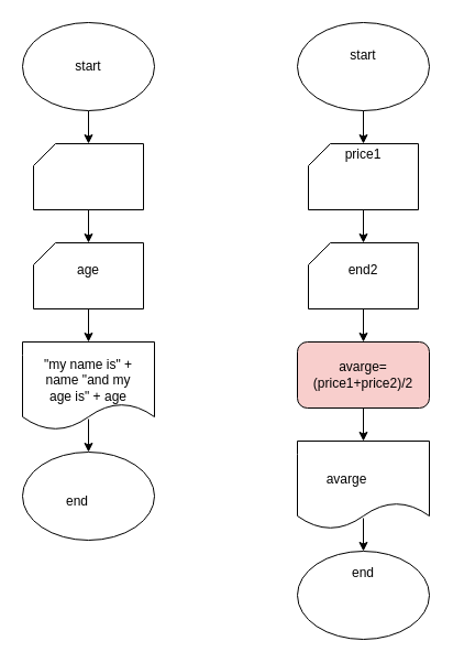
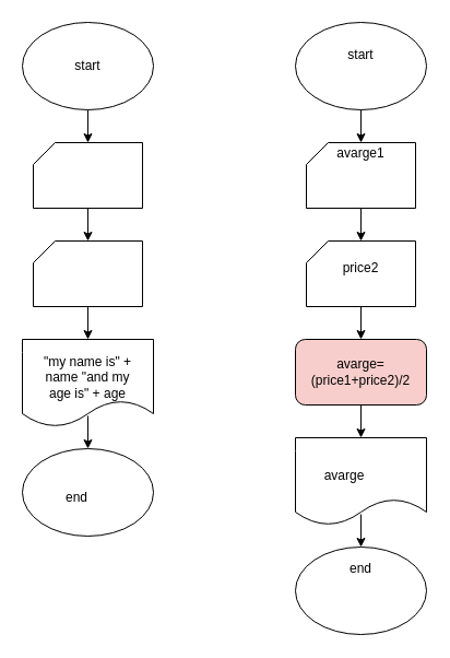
  <mxCell id="0" />
  <mxCell id="1" parent="0" />
  <mxCell id="2" style="edgeStyle=orthogonalEdgeStyle;rounded=0;orthogonalLoop=1;jettySize=auto;html=1;exitX=0.5;exitY=1;exitDx=0;exitDy=0;" parent="1" source="3" edge="1"><mxGeometry relative="1" as="geometry"><mxPoint x="80" y="130" as="targetPoint" /></mxGeometry></mxCell>
  <mxCell id="3" value="start" style="ellipse;whiteSpace=wrap;html=1;" parent="1" vertex="1"><mxGeometry x="20" y="20" width="120" height="80" as="geometry" /></mxCell>
  <mxCell id="4" value="" style="verticalLabelPosition=bottom;verticalAlign=top;html=1;shape=card;whiteSpace=wrap;size=20;arcSize=12;" parent="1" vertex="1"><mxGeometry x="30" y="130" width="100" height="60" as="geometry" /></mxCell>
  <mxCell id="5" value="" style="verticalLabelPosition=bottom;verticalAlign=top;html=1;shape=card;whiteSpace=wrap;size=20;arcSize=12;" parent="1" vertex="1"><mxGeometry x="30" y="220" width="100" height="60" as="geometry" /></mxCell>
- <mxCell id="6" value="age" style="text;html=1;align=center;verticalAlign=middle;whiteSpace=wrap;rounded=0;" parent="1" vertex="1"><mxGeometry x="50" y="230" width="60" height="30" as="geometry" /></mxCell>
  <mxCell id="7" value="" style="endArrow=classic;html=1;rounded=0;exitX=0.5;exitY=1;exitDx=0;exitDy=0;exitPerimeter=0;" parent="1" source="5" edge="1"><mxGeometry width="50" height="50" relative="1" as="geometry"><mxPoint x="80" y="320" as="sourcePoint" /><mxPoint x="80" y="310" as="targetPoint" /></mxGeometry></mxCell>
  <mxCell id="8" value="" style="shape=document;whiteSpace=wrap;html=1;boundedLbl=1;" parent="1" vertex="1"><mxGeometry x="20" y="310" width="120" height="80" as="geometry" /></mxCell>
  <mxCell id="9" value="&quot;my name is&quot; + name &quot;and my age is&quot; + age" style="text;html=1;align=center;verticalAlign=middle;whiteSpace=wrap;rounded=0;" parent="1" vertex="1"><mxGeometry x="30" y="330" width="100" height="30" as="geometry" /></mxCell>
  <mxCell id="10" value="" style="ellipse;whiteSpace=wrap;html=1;" parent="1" vertex="1"><mxGeometry x="20" y="410" width="120" height="80" as="geometry" /></mxCell>
  <mxCell id="11" value="end" style="text;html=1;align=center;verticalAlign=middle;whiteSpace=wrap;rounded=0;" parent="1" vertex="1"><mxGeometry x="40" y="440" width="60" height="30" as="geometry" /></mxCell>
  <mxCell id="12" value="" style="ellipse;whiteSpace=wrap;html=1;" parent="1" vertex="1"><mxGeometry x="270" y="20" width="120" height="80" as="geometry" /></mxCell>
  <mxCell id="13" value="start" style="text;html=1;align=center;verticalAlign=middle;whiteSpace=wrap;rounded=0;" parent="1" vertex="1"><mxGeometry x="300" y="35" width="60" height="30" as="geometry" /></mxCell>
  <mxCell id="14" value="" style="ellipse;whiteSpace=wrap;html=1;" parent="1" vertex="1"><mxGeometry x="270" y="500" width="120" height="80" as="geometry" /></mxCell>
  <mxCell id="15" value="end" style="text;html=1;align=center;verticalAlign=middle;whiteSpace=wrap;rounded=0;" parent="1" vertex="1"><mxGeometry x="300" y="505" width="60" height="30" as="geometry" /></mxCell>
  <mxCell id="16" value="" style="endArrow=classic;html=1;rounded=0;exitX=0.5;exitY=1;exitDx=0;exitDy=0;" parent="1" source="12" target="17" edge="1"><mxGeometry width="50" height="50" relative="1" as="geometry"><mxPoint x="305" y="140" as="sourcePoint" /><mxPoint x="330" y="120" as="targetPoint" /></mxGeometry></mxCell>
  <mxCell id="17" value="" style="verticalLabelPosition=bottom;verticalAlign=top;html=1;shape=card;whiteSpace=wrap;size=20;arcSize=12;" parent="1" vertex="1"><mxGeometry x="280" y="130" width="100" height="60" as="geometry" /></mxCell>
- <mxCell id="18" value="price1" style="text;html=1;align=center;verticalAlign=middle;whiteSpace=wrap;rounded=0;" parent="1" vertex="1"><mxGeometry x="300" y="125" width="60" height="30" as="geometry" /></mxCell>
+ <mxCell id="18" value="avarge1" style="text;html=1;align=center;verticalAlign=middle;whiteSpace=wrap;rounded=0;" parent="1" vertex="1"><mxGeometry x="300" y="125" width="60" height="30" as="geometry" /></mxCell>
  <mxCell id="19" value="" style="verticalLabelPosition=bottom;verticalAlign=top;html=1;shape=card;whiteSpace=wrap;size=20;arcSize=12;" parent="1" vertex="1"><mxGeometry x="280" y="220" width="100" height="60" as="geometry" /></mxCell>
- <mxCell id="20" value="end2" style="text;html=1;align=center;verticalAlign=middle;whiteSpace=wrap;rounded=0;" parent="1" vertex="1"><mxGeometry x="300" y="230" width="60" height="30" as="geometry" /></mxCell>
+ <mxCell id="20" value="price2" style="text;html=1;align=center;verticalAlign=middle;whiteSpace=wrap;rounded=0;" parent="1" vertex="1"><mxGeometry x="300" y="230" width="60" height="30" as="geometry" /></mxCell>
  <mxCell id="21" value="avarge=(price1+price2)/2" style="rounded=1;whiteSpace=wrap;html=1;fillColor=#f8cecc;" parent="1" vertex="1"><mxGeometry x="270" y="310" width="120" height="60" as="geometry" /></mxCell>
  <mxCell id="22" value="" style="endArrow=classic;html=1;rounded=0;entryX=0.5;entryY=0;entryDx=0;entryDy=0;" parent="1" source="19" target="21" edge="1"><mxGeometry width="50" height="50" relative="1" as="geometry"><mxPoint x="290" y="260" as="sourcePoint" /><mxPoint x="340" y="280" as="targetPoint" /></mxGeometry></mxCell>
  <mxCell id="23" value="" style="shape=document;whiteSpace=wrap;html=1;boundedLbl=1;" parent="1" vertex="1"><mxGeometry x="270" y="400" width="120" height="80" as="geometry" /></mxCell>
  <mxCell id="24" value="" style="endArrow=classic;html=1;rounded=0;entryX=0.5;entryY=0;entryDx=0;entryDy=0;exitX=0.5;exitY=1;exitDx=0;exitDy=0;" parent="1" source="21" target="23" edge="1"><mxGeometry width="50" height="50" relative="1" as="geometry"><mxPoint x="290" y="360" as="sourcePoint" /><mxPoint x="340" y="310" as="targetPoint" /></mxGeometry></mxCell>
  <mxCell id="25" value="avarge" style="text;html=1;align=center;verticalAlign=middle;whiteSpace=wrap;rounded=0;" parent="1" vertex="1"><mxGeometry x="285" y="420" width="60" height="30" as="geometry" /></mxCell>
  <mxCell id="26" value="" style="endArrow=classic;html=1;rounded=0;entryX=0.5;entryY=0;entryDx=0;entryDy=0;exitX=0.5;exitY=0.875;exitDx=0;exitDy=0;exitPerimeter=0;" parent="1" source="23" target="14" edge="1"><mxGeometry width="50" height="50" relative="1" as="geometry"><mxPoint x="290" y="360" as="sourcePoint" /><mxPoint x="340" y="310" as="targetPoint" /></mxGeometry></mxCell>
  <mxCell id="27" style="edgeStyle=orthogonalEdgeStyle;rounded=0;orthogonalLoop=1;jettySize=auto;html=1;exitX=0.5;exitY=1;exitDx=0;exitDy=0;exitPerimeter=0;entryX=0.5;entryY=0;entryDx=0;entryDy=0;entryPerimeter=0;" parent="1" source="4" target="5" edge="1"><mxGeometry relative="1" as="geometry" /></mxCell>
  <mxCell id="28" value="" style="endArrow=classic;html=1;rounded=0;entryX=0.5;entryY=0;entryDx=0;entryDy=0;" parent="1" target="10" edge="1"><mxGeometry width="50" height="50" relative="1" as="geometry"><mxPoint x="80" y="380" as="sourcePoint" /><mxPoint x="80" y="410" as="targetPoint" /></mxGeometry></mxCell>
  <mxCell id="29" value="" style="endArrow=classic;html=1;rounded=0;entryX=0.5;entryY=0;entryDx=0;entryDy=0;entryPerimeter=0;" edge="1" parent="1" target="19"><mxGeometry width="50" height="50" relative="1" as="geometry"><mxPoint x="330" y="190" as="sourcePoint" /><mxPoint x="330" y="190" as="targetPoint" /><Array as="points"><mxPoint x="330" y="220" /></Array></mxGeometry></mxCell>
